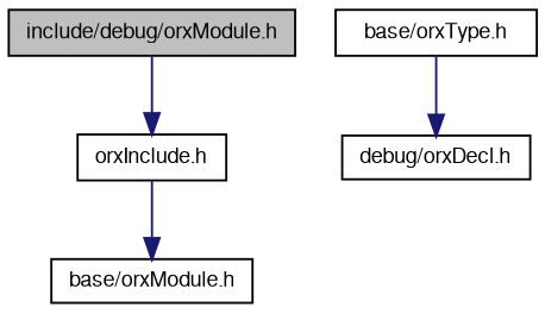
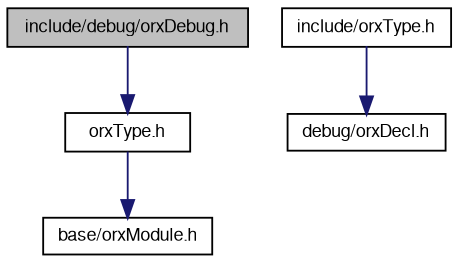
  digraph {
    node [color=black fontname=FreeSans fontsize=10 shape=record]
    edge [color=midnightblue fontname=FreeSans fontsize=10 labelfontname=FreeSans labelfontsize=10 style=solid]
-   n1 [fillcolor=grey75 fontcolor=black height=0.2 label="include/debug/orxModule.h" style=filled width=0.4]
-   n2 [height=0.2 label="orxInclude.h" width=0.4]
+   n1 [fillcolor=grey75 fontcolor=black height=0.2 label="include/debug/orxDebug.h" style=filled width=0.4]
+   n2 [height=0.2 label="orxType.h" width=0.4]
    n3 [height=0.2 label="base/orxModule.h" width=0.4]
-   n4 [height=0.2 label="base/orxType.h" width=0.4]
+   n4 [height=0.2 label="include/orxType.h" width=0.4]
    n5 [height=0.2 label="debug/orxDecl.h" width=0.4]
    n1 -> n2
    n2 -> n3
    n4 -> n5
  }
